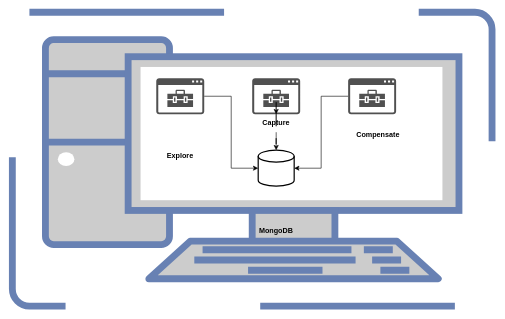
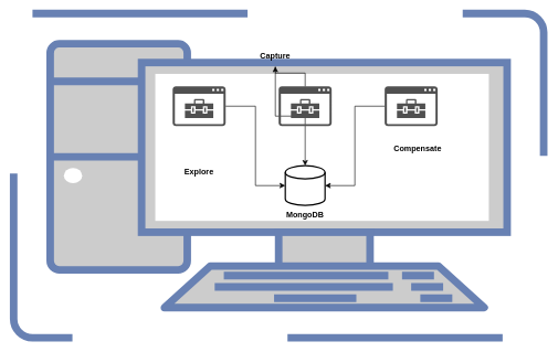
  <mxCell id="0" />
  <mxCell id="1" parent="0" />
  <mxCell id="2" value="" style="fontColor=#0066CC;verticalAlign=top;verticalLabelPosition=bottom;labelPosition=center;align=center;html=1;outlineConnect=0;fillColor=#CCCCCC;strokeColor=#6881B3;gradientColor=none;gradientDirection=north;strokeWidth=2;shape=mxgraph.networks.virtual_pc;" vertex="1" parent="1"><mxGeometry x="20" y="20" width="800" height="490" as="geometry" /></mxCell>
  <mxCell id="3" value="" style="sketch=0;pointerEvents=1;shadow=0;dashed=0;html=1;strokeColor=none;labelPosition=center;verticalLabelPosition=bottom;verticalAlign=top;align=center;fillColor=#505050;shape=mxgraph.mscae.intune.intune_managed_app" vertex="1" parent="1"><mxGeometry x="260" y="130" width="80" height="60" as="geometry" /></mxCell>
  <mxCell id="4" style="edgeStyle=orthogonalEdgeStyle;rounded=0;orthogonalLoop=1;jettySize=auto;html=1;" edge="1" parent="1" source="12" target="7"><mxGeometry relative="1" as="geometry" /></mxCell>
  <mxCell id="5" value="" style="sketch=0;pointerEvents=1;shadow=0;dashed=0;html=1;strokeColor=none;labelPosition=center;verticalLabelPosition=bottom;verticalAlign=top;align=center;fillColor=#505050;shape=mxgraph.mscae.intune.intune_managed_app" vertex="1" parent="1"><mxGeometry x="420" y="130" width="80" height="60" as="geometry" /></mxCell>
  <mxCell id="6" value="" style="sketch=0;pointerEvents=1;shadow=0;dashed=0;html=1;strokeColor=none;labelPosition=center;verticalLabelPosition=bottom;verticalAlign=top;align=center;fillColor=#505050;shape=mxgraph.mscae.intune.intune_managed_app" vertex="1" parent="1"><mxGeometry x="580" y="130" width="80" height="60" as="geometry" /></mxCell>
  <mxCell id="7" value="" style="strokeWidth=2;html=1;shape=mxgraph.flowchart.database;whiteSpace=wrap;" vertex="1" parent="1"><mxGeometry x="430" y="250" width="60" height="60" as="geometry" /></mxCell>
  <mxCell id="8" style="edgeStyle=orthogonalEdgeStyle;rounded=0;orthogonalLoop=1;jettySize=auto;html=1;entryX=0;entryY=0.5;entryDx=0;entryDy=0;entryPerimeter=0;" edge="1" parent="1" source="3" target="7"><mxGeometry relative="1" as="geometry" /></mxCell>
  <mxCell id="9" style="edgeStyle=orthogonalEdgeStyle;rounded=0;orthogonalLoop=1;jettySize=auto;html=1;entryX=1;entryY=0.5;entryDx=0;entryDy=0;entryPerimeter=0;" edge="1" parent="1" source="6" target="7"><mxGeometry relative="1" as="geometry" /></mxCell>
  <mxCell id="10" value="Explore" style="text;html=1;strokeColor=none;fillColor=none;align=center;verticalAlign=middle;whiteSpace=wrap;rounded=0;fontStyle=1" vertex="1" parent="1"><mxGeometry x="270" y="245" width="60" height="30" as="geometry" /></mxCell>
  <mxCell id="11" value="" style="edgeStyle=orthogonalEdgeStyle;rounded=0;orthogonalLoop=1;jettySize=auto;html=1;" edge="1" parent="1" source="5" target="12"><mxGeometry relative="1" as="geometry"><mxPoint x="460" y="190" as="sourcePoint" /><mxPoint x="460" y="250" as="targetPoint" /></mxGeometry></mxCell>
- <mxCell id="12" value="Capture" style="text;html=1;strokeColor=none;fillColor=none;align=center;verticalAlign=middle;whiteSpace=wrap;rounded=0;fontStyle=1" vertex="1" parent="1"><mxGeometry x="430" y="190" width="60" height="30" as="geometry" /></mxCell>
+ <mxCell id="12" value="Capture" style="text;html=1;strokeColor=none;fillColor=none;align=center;verticalAlign=middle;whiteSpace=wrap;rounded=0;fontStyle=1" vertex="1" parent="1"><mxGeometry x="385" y="70" width="60" height="30" as="geometry" /></mxCell>
  <mxCell id="13" value="Compensate" style="text;html=1;strokeColor=none;fillColor=none;align=center;verticalAlign=middle;whiteSpace=wrap;rounded=0;fontStyle=1" vertex="1" parent="1"><mxGeometry x="585" y="210" width="90" height="30" as="geometry" /></mxCell>
- <mxCell id="14" value="&lt;b&gt;MongoDB&lt;/b&gt;" style="text;html=1;strokeColor=none;fillColor=none;align=center;verticalAlign=middle;whiteSpace=wrap;rounded=0;" vertex="1" parent="1"><mxGeometry x="430" y="370" width="60" height="30" as="geometry" /></mxCell>
+ <mxCell id="14" value="&lt;b&gt;MongoDB&lt;/b&gt;" style="text;html=1;strokeColor=none;fillColor=none;align=center;verticalAlign=middle;whiteSpace=wrap;rounded=0;" vertex="1" parent="1"><mxGeometry x="430" y="310" width="60" height="30" as="geometry" /></mxCell>
